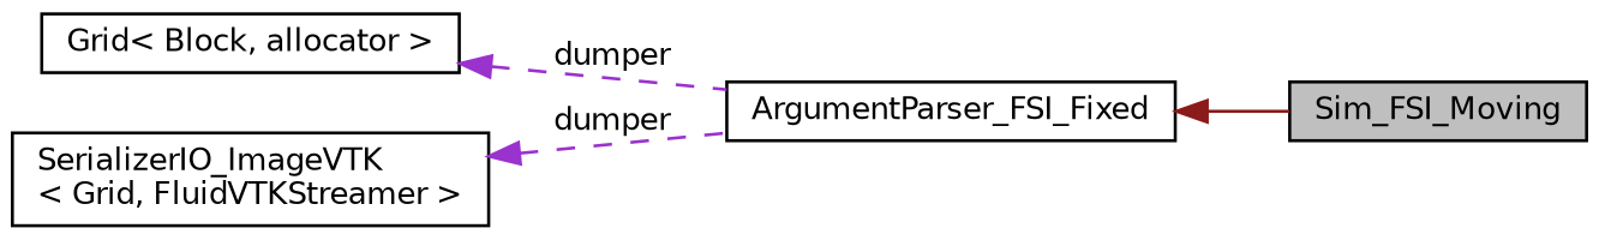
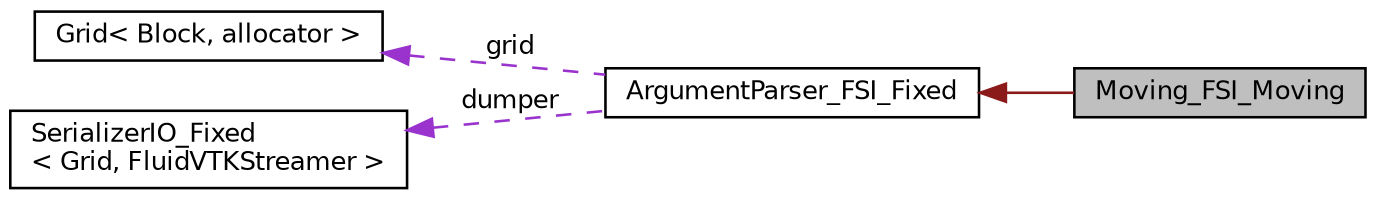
  digraph {
    rankdir=LR
    node [color=black fillcolor=white fontname=Helvetica fontsize=10 shape=record style=filled]
    edge [color=darkorchid3 dir=back fontname=Helvetica fontsize=10 labelfontname=Helvetica labelfontsize=10 style=dashed]
-   n1 [fillcolor=grey75 fontcolor=black height=0.2 label=Sim_FSI_Moving width=0.4]
+   n1 [fillcolor=grey75 fontcolor=black height=0.2 label=Moving_FSI_Moving width=0.4]
    n2 [height=0.2 label=ArgumentParser_FSI_Fixed width=0.4]
    n3 [height=0.2 label="Grid\< Block, allocator \>" width=0.4]
-   n4 [height=0.2 label="SerializerIO_ImageVTK\l\< Grid, FluidVTKStreamer \>" width=0.4]
+   n4 [height=0.2 label="SerializerIO_Fixed\l\< Grid, FluidVTKStreamer \>" width=0.4]
    n2 -> n1 [color=firebrick4 style=solid]
-   n3 -> n2 [label=" dumper"]
+   n3 -> n2 [label=" grid"]
    n4 -> n2 [label=" dumper"]
  }
